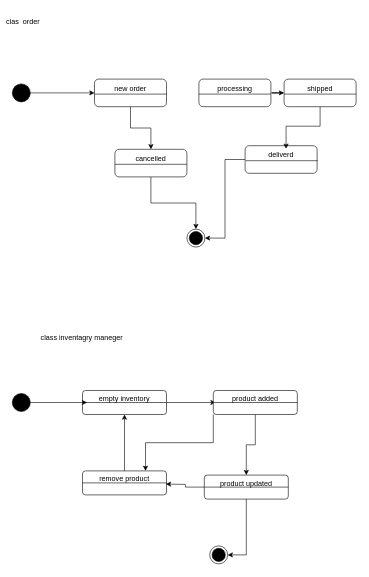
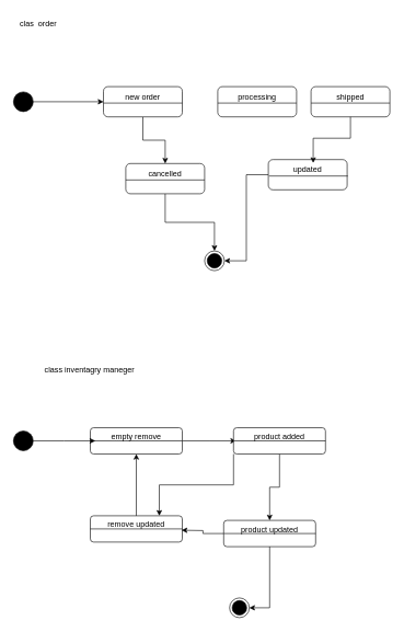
  <mxCell id="0" />
  <mxCell id="1" parent="0" />
  <mxCell id="2" style="edgeStyle=orthogonalEdgeStyle;rounded=0;orthogonalLoop=1;jettySize=auto;html=1;entryX=0.5;entryY=0;entryDx=0;entryDy=0;" edge="1" parent="1" source="3" target="14"><mxGeometry relative="1" as="geometry" /></mxCell>
  <mxCell id="3" value="&lt;div&gt;new order&lt;/div&gt;&lt;div&gt;&lt;br&gt;&lt;/div&gt;" style="rounded=1;whiteSpace=wrap;html=1;" vertex="1" parent="1"><mxGeometry x="157" y="131" width="120" height="46" as="geometry" /></mxCell>
  <mxCell id="4" style="edgeStyle=orthogonalEdgeStyle;rounded=0;orthogonalLoop=1;jettySize=auto;html=1;entryX=0;entryY=0.5;entryDx=0;entryDy=0;" edge="1" parent="1" source="5" target="3"><mxGeometry relative="1" as="geometry" /></mxCell>
  <mxCell id="5" value="" style="ellipse;fillColor=strokeColor;html=1;" vertex="1" parent="1"><mxGeometry x="20" y="139" width="30" height="30" as="geometry" /></mxCell>
  <mxCell id="6" value="" style="ellipse;html=1;shape=endState;fillColor=strokeColor;" vertex="1" parent="1"><mxGeometry x="311" y="381" width="30" height="30" as="geometry" /></mxCell>
  <mxCell id="7" value="" style="endArrow=none;html=1;rounded=0;" edge="1" parent="1"><mxGeometry width="50" height="50" relative="1" as="geometry"><mxPoint x="157" y="156" as="sourcePoint" /><mxPoint x="277" y="156" as="targetPoint" /></mxGeometry></mxCell>
- <mxCell id="8" style="edgeStyle=orthogonalEdgeStyle;rounded=0;orthogonalLoop=1;jettySize=auto;html=1;entryX=0;entryY=0.5;entryDx=0;entryDy=0;" edge="1" parent="1" source="9" target="11"><mxGeometry relative="1" as="geometry" /></mxCell>
  <mxCell id="9" value="&lt;div&gt;processing&lt;/div&gt;&lt;div&gt;&lt;br&gt;&lt;/div&gt;" style="rounded=1;whiteSpace=wrap;html=1;" vertex="1" parent="1"><mxGeometry x="331" y="131" width="120" height="46" as="geometry" /></mxCell>
  <mxCell id="10" value="" style="endArrow=none;html=1;rounded=0;" edge="1" parent="1"><mxGeometry width="50" height="50" relative="1" as="geometry"><mxPoint x="331" y="156" as="sourcePoint" /><mxPoint x="451" y="156" as="targetPoint" /></mxGeometry></mxCell>
  <mxCell id="11" value="&lt;div&gt;shipped&lt;/div&gt;&lt;div&gt;&lt;br&gt;&lt;/div&gt;" style="rounded=1;whiteSpace=wrap;html=1;" vertex="1" parent="1"><mxGeometry x="473" y="131" width="120" height="46" as="geometry" /></mxCell>
  <mxCell id="12" value="" style="endArrow=none;html=1;rounded=0;" edge="1" parent="1"><mxGeometry width="50" height="50" relative="1" as="geometry"><mxPoint x="473" y="156" as="sourcePoint" /><mxPoint x="593" y="156" as="targetPoint" /></mxGeometry></mxCell>
  <mxCell id="13" style="edgeStyle=orthogonalEdgeStyle;rounded=0;orthogonalLoop=1;jettySize=auto;html=1;entryX=0.5;entryY=0;entryDx=0;entryDy=0;" edge="1" parent="1" source="14" target="6"><mxGeometry relative="1" as="geometry" /></mxCell>
  <mxCell id="14" value="&lt;div&gt;cancelled&lt;/div&gt;&lt;div&gt;&lt;br&gt;&lt;/div&gt;" style="rounded=1;whiteSpace=wrap;html=1;" vertex="1" parent="1"><mxGeometry x="191" y="248" width="120" height="46" as="geometry" /></mxCell>
  <mxCell id="15" value="" style="endArrow=none;html=1;rounded=0;" edge="1" parent="1"><mxGeometry width="50" height="50" relative="1" as="geometry"><mxPoint x="191" y="273" as="sourcePoint" /><mxPoint x="311" y="273" as="targetPoint" /></mxGeometry></mxCell>
  <mxCell id="16" style="edgeStyle=orthogonalEdgeStyle;rounded=0;orthogonalLoop=1;jettySize=auto;html=1;entryX=1;entryY=0.5;entryDx=0;entryDy=0;" edge="1" parent="1" source="17" target="6"><mxGeometry relative="1" as="geometry"><mxPoint x="360.667" y="454.222" as="targetPoint" /></mxGeometry></mxCell>
- <mxCell id="17" value="&lt;div&gt;deliverd&lt;/div&gt;&lt;div&gt;&lt;br&gt;&lt;/div&gt;" style="rounded=1;whiteSpace=wrap;html=1;" vertex="1" parent="1"><mxGeometry x="408" y="242" width="120" height="46" as="geometry" /></mxCell>
+ <mxCell id="17" value="&lt;div&gt;updated&lt;/div&gt;&lt;div&gt;&lt;br&gt;&lt;/div&gt;" style="rounded=1;whiteSpace=wrap;html=1;" vertex="1" parent="1"><mxGeometry x="408" y="242" width="120" height="46" as="geometry" /></mxCell>
  <mxCell id="18" value="" style="endArrow=none;html=1;rounded=0;" edge="1" parent="1"><mxGeometry width="50" height="50" relative="1" as="geometry"><mxPoint x="409" y="267" as="sourcePoint" /><mxPoint x="529" y="267" as="targetPoint" /></mxGeometry></mxCell>
  <mxCell id="19" style="edgeStyle=orthogonalEdgeStyle;rounded=0;orthogonalLoop=1;jettySize=auto;html=1;entryX=0.569;entryY=0.111;entryDx=0;entryDy=0;entryPerimeter=0;" edge="1" parent="1" source="11" target="17"><mxGeometry relative="1" as="geometry" /></mxCell>
- <mxCell id="20" value="clas&amp;nbsp; order" style="text;html=1;align=center;verticalAlign=middle;whiteSpace=wrap;rounded=0;" vertex="1" parent="1"><mxGeometry x="8" y="20" width="60" height="30" as="geometry" /></mxCell>
+ <mxCell id="20" value="clas&amp;nbsp; order" style="text;html=1;align=center;verticalAlign=middle;whiteSpace=wrap;rounded=0;" vertex="1" parent="1"><mxGeometry x="28" y="20" width="60" height="30" as="geometry" /></mxCell>
  <mxCell id="21" value="class inventagry maneger&lt;div&gt;&lt;br&gt;&lt;/div&gt;" style="text;html=1;align=center;verticalAlign=middle;whiteSpace=wrap;rounded=0;" vertex="1" parent="1"><mxGeometry x="50" y="554" width="172" height="30" as="geometry" /></mxCell>
  <mxCell id="22" style="edgeStyle=orthogonalEdgeStyle;rounded=0;orthogonalLoop=1;jettySize=auto;html=1;" edge="1" parent="1" source="23"><mxGeometry relative="1" as="geometry"><mxPoint x="358.846" y="670" as="targetPoint" /></mxGeometry></mxCell>
- <mxCell id="23" value="empty inventory" style="html=1;align=center;verticalAlign=top;rounded=1;absoluteArcSize=1;arcSize=10;dashed=0;whiteSpace=wrap;" vertex="1" parent="1"><mxGeometry x="137" y="650" width="140" height="40" as="geometry" /></mxCell>
+ <mxCell id="23" value="empty remove" style="html=1;align=center;verticalAlign=top;rounded=1;absoluteArcSize=1;arcSize=10;dashed=0;whiteSpace=wrap;" vertex="1" parent="1"><mxGeometry x="137" y="650" width="140" height="40" as="geometry" /></mxCell>
  <mxCell id="24" style="edgeStyle=orthogonalEdgeStyle;rounded=0;orthogonalLoop=1;jettySize=auto;html=1;" edge="1" parent="1" source="25"><mxGeometry relative="1" as="geometry"><mxPoint x="144.692" y="670" as="targetPoint" /></mxGeometry></mxCell>
  <mxCell id="25" value="" style="ellipse;fillColor=strokeColor;html=1;" vertex="1" parent="1"><mxGeometry x="20" y="655" width="30" height="30" as="geometry" /></mxCell>
  <mxCell id="26" value="" style="endArrow=none;html=1;rounded=0;entryX=1;entryY=0.5;entryDx=0;entryDy=0;exitX=0;exitY=0.5;exitDx=0;exitDy=0;" edge="1" parent="1" source="23" target="23"><mxGeometry width="50" height="50" relative="1" as="geometry"><mxPoint x="182" y="712" as="sourcePoint" /><mxPoint x="232" y="662" as="targetPoint" /></mxGeometry></mxCell>
  <mxCell id="27" style="edgeStyle=orthogonalEdgeStyle;rounded=0;orthogonalLoop=1;jettySize=auto;html=1;entryX=0.5;entryY=0;entryDx=0;entryDy=0;" edge="1" parent="1" source="29" target="36"><mxGeometry relative="1" as="geometry" /></mxCell>
  <mxCell id="28" style="edgeStyle=orthogonalEdgeStyle;rounded=0;orthogonalLoop=1;jettySize=auto;html=1;exitX=0;exitY=1;exitDx=0;exitDy=0;entryX=0.75;entryY=0;entryDx=0;entryDy=0;" edge="1" parent="1" source="29" target="32"><mxGeometry relative="1" as="geometry" /></mxCell>
  <mxCell id="29" value="product added&lt;span style=&quot;color: rgba(0, 0, 0, 0); font-family: monospace; font-size: 0px; text-align: start; text-wrap: nowrap;&quot;&gt;%3CmxGraphModel%3E%3Croot%3E%3CmxCell%20id%3D%220%22%2F%3E%3CmxCell%20id%3D%221%22%20parent%3D%220%22%2F%3E%3CmxCell%20id%3D%222%22%20value%3D%22State%22%20style%3D%22html%3D1%3Balign%3Dcenter%3BverticalAlign%3Dtop%3Brounded%3D1%3BabsoluteArcSize%3D1%3BarcSize%3D10%3Bdashed%3D0%3BwhiteSpace%3Dwrap%3B%22%20vertex%3D%221%22%20parent%3D%221%22%3E%3CmxGeometry%20x%3D%22218%22%20y%3D%22681%22%20width%3D%22140%22%20height%3D%2240%22%20as%3D%22geometry%22%2F%3E%3C%2FmxCell%3E%3CmxCell%20id%3D%223%22%20value%3D%22%22%20style%3D%22endArrow%3Dnone%3Bhtml%3D1%3Brounded%3D0%3BentryX%3D1%3BentryY%3D0.5%3BentryDx%3D0%3BentryDy%3D0%3BexitX%3D0%3BexitY%3D0.5%3BexitDx%3D0%3BexitDy%3D0%3B%22%20edge%3D%221%22%20source%3D%222%22%20target%3D%222%22%20parent%3D%221%22%3E%3CmxGeometry%20width%3D%2250%22%20height%3D%2250%22%20relative%3D%221%22%20as%3D%22geometry%22%3E%3CmxPoint%20x%3D%22263%22%20y%3D%22743%22%20as%3D%22sourcePoint%22%2F%3E%3CmxPoint%20x%3D%22313%22%20y%3D%22693%22%20as%3D%22targetPoint%22%2F%3E%3C%2FmxGeometry%3E%3C%2FmxCell%3E%3C%2Froot%3E%3C%2FmxGraphModel%3E&lt;/span&gt;" style="html=1;align=center;verticalAlign=top;rounded=1;absoluteArcSize=1;arcSize=10;dashed=0;whiteSpace=wrap;" vertex="1" parent="1"><mxGeometry x="355" y="650" width="140" height="40" as="geometry" /></mxCell>
  <mxCell id="30" value="" style="endArrow=none;html=1;rounded=0;entryX=1;entryY=0.5;entryDx=0;entryDy=0;exitX=0;exitY=0.5;exitDx=0;exitDy=0;" edge="1" parent="1" source="29" target="29"><mxGeometry width="50" height="50" relative="1" as="geometry"><mxPoint x="182" y="778" as="sourcePoint" /><mxPoint x="232" y="728" as="targetPoint" /></mxGeometry></mxCell>
  <mxCell id="31" style="edgeStyle=orthogonalEdgeStyle;rounded=0;orthogonalLoop=1;jettySize=auto;html=1;entryX=0.5;entryY=1;entryDx=0;entryDy=0;" edge="1" parent="1" source="32" target="23"><mxGeometry relative="1" as="geometry" /></mxCell>
- <mxCell id="32" value="remove product" style="html=1;align=center;verticalAlign=top;rounded=1;absoluteArcSize=1;arcSize=10;dashed=0;whiteSpace=wrap;" vertex="1" parent="1"><mxGeometry x="137" y="784" width="140" height="40" as="geometry" /></mxCell>
+ <mxCell id="32" value="remove updated" style="html=1;align=center;verticalAlign=top;rounded=1;absoluteArcSize=1;arcSize=10;dashed=0;whiteSpace=wrap;" vertex="1" parent="1"><mxGeometry x="137" y="784" width="140" height="40" as="geometry" /></mxCell>
  <mxCell id="33" value="" style="endArrow=none;html=1;rounded=0;entryX=1;entryY=0.5;entryDx=0;entryDy=0;exitX=0;exitY=0.5;exitDx=0;exitDy=0;" edge="1" parent="1" source="32" target="32"><mxGeometry width="50" height="50" relative="1" as="geometry"><mxPoint x="396" y="816" as="sourcePoint" /><mxPoint x="446" y="766" as="targetPoint" /></mxGeometry></mxCell>
  <mxCell id="34" style="edgeStyle=orthogonalEdgeStyle;rounded=0;orthogonalLoop=1;jettySize=auto;html=1;" edge="1" parent="1" source="36"><mxGeometry relative="1" as="geometry"><mxPoint x="276" y="806" as="targetPoint" /></mxGeometry></mxCell>
  <mxCell id="35" style="edgeStyle=orthogonalEdgeStyle;rounded=0;orthogonalLoop=1;jettySize=auto;html=1;entryX=1;entryY=0.5;entryDx=0;entryDy=0;" edge="1" parent="1" source="36" target="38"><mxGeometry relative="1" as="geometry"><mxPoint x="427" y="926.533" as="targetPoint" /></mxGeometry></mxCell>
  <mxCell id="36" value="product updated" style="html=1;align=center;verticalAlign=top;rounded=1;absoluteArcSize=1;arcSize=10;dashed=0;whiteSpace=wrap;" vertex="1" parent="1"><mxGeometry x="340" y="791" width="140" height="40" as="geometry" /></mxCell>
  <mxCell id="37" value="" style="endArrow=none;html=1;rounded=0;entryX=1;entryY=0.5;entryDx=0;entryDy=0;exitX=0;exitY=0.5;exitDx=0;exitDy=0;" edge="1" parent="1" source="36" target="36"><mxGeometry width="50" height="50" relative="1" as="geometry"><mxPoint x="305" y="915" as="sourcePoint" /><mxPoint x="355" y="865" as="targetPoint" /></mxGeometry></mxCell>
  <mxCell id="38" value="" style="ellipse;html=1;shape=endState;fillColor=strokeColor;" vertex="1" parent="1"><mxGeometry x="349" y="909" width="30" height="30" as="geometry" /></mxCell>
